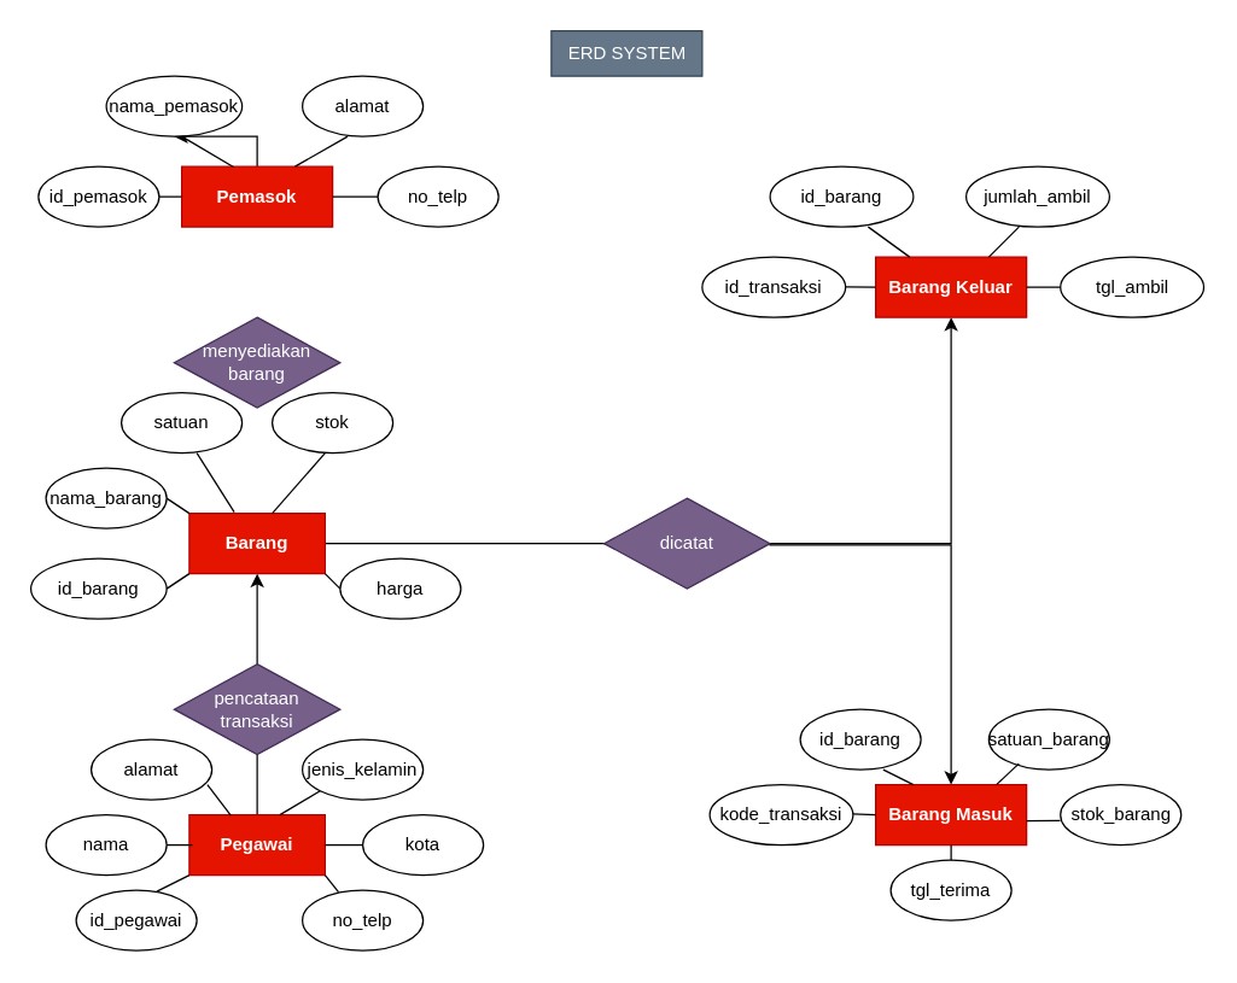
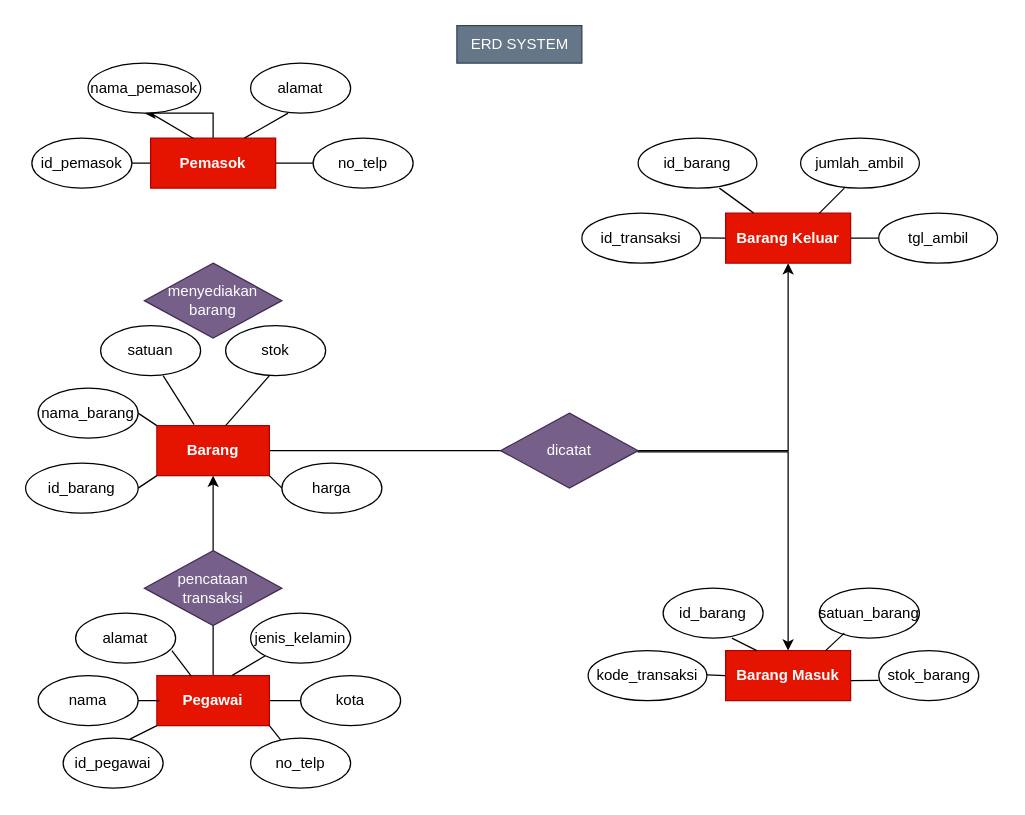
  <mxCell id="0" />
  <mxCell id="1" parent="0" />
  <mxCell id="2" value="ERD SYSTEM" style="text;html=1;align=center;verticalAlign=middle;resizable=0;points=[];autosize=1;strokeColor=#314354;fillColor=#647687;fontColor=#ffffff;" parent="1" vertex="1"><mxGeometry x="365" y="20" width="100" height="30" as="geometry" /></mxCell>
  <mxCell id="3" style="edgeStyle=orthogonalEdgeStyle;rounded=0;orthogonalLoop=1;jettySize=auto;html=1;entryX=0.5;entryY=1;entryDx=0;entryDy=0;" parent="1" source="4" target="6" edge="1"><mxGeometry relative="1" as="geometry" /></mxCell>
  <mxCell id="4" value="&lt;b&gt;Barang&lt;/b&gt;" style="rounded=0;whiteSpace=wrap;html=1;fillColor=#e51400;fontColor=#ffffff;strokeColor=#B20000;" parent="1" vertex="1"><mxGeometry x="125" y="340" width="90" height="40" as="geometry" /></mxCell>
  <mxCell id="5" value="&lt;b&gt;Barang Masuk&lt;/b&gt;" style="rounded=0;whiteSpace=wrap;html=1;fillColor=#e51400;fontColor=#ffffff;strokeColor=#B20000;" parent="1" vertex="1"><mxGeometry x="580" y="520" width="100" height="40" as="geometry" /></mxCell>
  <mxCell id="6" value="&lt;b&gt;Barang Keluar&lt;/b&gt;" style="rounded=0;whiteSpace=wrap;html=1;fillColor=#e51400;fontColor=#ffffff;strokeColor=#B20000;" parent="1" vertex="1"><mxGeometry x="580" y="170" width="100" height="40" as="geometry" /></mxCell>
  <mxCell id="7" style="edgeStyle=orthogonalEdgeStyle;rounded=0;orthogonalLoop=1;jettySize=auto;html=1;entryX=0.5;entryY=1;entryDx=0;entryDy=0;" parent="1" source="8" target="4" edge="1"><mxGeometry relative="1" as="geometry" /></mxCell>
  <mxCell id="8" value="&lt;b&gt;Pegawai&lt;/b&gt;" style="rounded=0;whiteSpace=wrap;html=1;fillColor=#e51400;fontColor=#ffffff;strokeColor=#B20000;" parent="1" vertex="1"><mxGeometry x="125" y="540" width="90" height="40" as="geometry" /></mxCell>
  <mxCell id="9" style="edgeStyle=orthogonalEdgeStyle;rounded=0;orthogonalLoop=1;jettySize=auto;html=1;" parent="1" source="10" target="12" edge="1"><mxGeometry relative="1" as="geometry" /></mxCell>
  <mxCell id="10" value="&lt;b&gt;Pemasok&lt;/b&gt;" style="rounded=0;whiteSpace=wrap;html=1;fillColor=#e51400;fontColor=#ffffff;strokeColor=#B20000;" parent="1" vertex="1"><mxGeometry x="120" y="110" width="100" height="40" as="geometry" /></mxCell>
  <mxCell id="11" value="id_pemasok" style="ellipse;whiteSpace=wrap;html=1;" parent="1" vertex="1"><mxGeometry x="25" y="110" width="80" height="40" as="geometry" /></mxCell>
  <mxCell id="12" value="nama_pemasok" style="ellipse;whiteSpace=wrap;html=1;" parent="1" vertex="1"><mxGeometry x="70" y="50" width="90" height="40" as="geometry" /></mxCell>
  <mxCell id="13" value="alamat" style="ellipse;whiteSpace=wrap;html=1;" parent="1" vertex="1"><mxGeometry x="200" y="50" width="80" height="40" as="geometry" /></mxCell>
  <mxCell id="14" value="no_telp" style="ellipse;whiteSpace=wrap;html=1;" parent="1" vertex="1"><mxGeometry x="250" y="110" width="80" height="40" as="geometry" /></mxCell>
  <mxCell id="15" value="harga" style="ellipse;whiteSpace=wrap;html=1;" parent="1" vertex="1"><mxGeometry x="225" y="370" width="80" height="40" as="geometry" /></mxCell>
  <mxCell id="16" value="stok" style="ellipse;whiteSpace=wrap;html=1;" parent="1" vertex="1"><mxGeometry x="180" y="260" width="80" height="40" as="geometry" /></mxCell>
  <mxCell id="17" value="satuan" style="ellipse;whiteSpace=wrap;html=1;" parent="1" vertex="1"><mxGeometry x="80" y="260" width="80" height="40" as="geometry" /></mxCell>
  <mxCell id="18" value="nama_barang" style="ellipse;whiteSpace=wrap;html=1;" parent="1" vertex="1"><mxGeometry x="30" y="310" width="80" height="40" as="geometry" /></mxCell>
  <mxCell id="19" value="id_barang" style="ellipse;whiteSpace=wrap;html=1;" parent="1" vertex="1"><mxGeometry x="20" y="370" width="90" height="40" as="geometry" /></mxCell>
  <mxCell id="20" value="kota" style="ellipse;whiteSpace=wrap;html=1;" parent="1" vertex="1"><mxGeometry x="240" y="540" width="80" height="40" as="geometry" /></mxCell>
  <mxCell id="21" value="no_telp" style="ellipse;whiteSpace=wrap;html=1;" parent="1" vertex="1"><mxGeometry x="200" y="590" width="80" height="40" as="geometry" /></mxCell>
  <mxCell id="22" value="jenis_kelamin" style="ellipse;whiteSpace=wrap;html=1;" parent="1" vertex="1"><mxGeometry x="200" y="490" width="80" height="40" as="geometry" /></mxCell>
  <mxCell id="23" value="alamat" style="ellipse;whiteSpace=wrap;html=1;" parent="1" vertex="1"><mxGeometry x="60" y="490" width="80" height="40" as="geometry" /></mxCell>
  <mxCell id="24" value="nama" style="ellipse;whiteSpace=wrap;html=1;" parent="1" vertex="1"><mxGeometry x="30" y="540" width="80" height="40" as="geometry" /></mxCell>
  <mxCell id="25" value="id_pegawai" style="ellipse;whiteSpace=wrap;html=1;" parent="1" vertex="1"><mxGeometry x="50" y="590" width="80" height="40" as="geometry" /></mxCell>
- <mxCell id="26" value="tgl_terima" style="ellipse;whiteSpace=wrap;html=1;" parent="1" vertex="1"><mxGeometry x="590" y="570" width="80" height="40" as="geometry" /></mxCell>
  <mxCell id="27" value="stok_barang" style="ellipse;whiteSpace=wrap;html=1;" parent="1" vertex="1"><mxGeometry x="702.5" y="520" width="80" height="40" as="geometry" /></mxCell>
  <mxCell id="28" value="satuan_barang" style="ellipse;whiteSpace=wrap;html=1;" parent="1" vertex="1"><mxGeometry x="655" y="470" width="80" height="40" as="geometry" /></mxCell>
  <mxCell id="29" value="id_barang" style="ellipse;whiteSpace=wrap;html=1;" parent="1" vertex="1"><mxGeometry x="530" y="470" width="80" height="40" as="geometry" /></mxCell>
  <mxCell id="30" value="kode_transaksi" style="ellipse;whiteSpace=wrap;html=1;" parent="1" vertex="1"><mxGeometry x="470" y="520" width="95" height="40" as="geometry" /></mxCell>
  <mxCell id="31" value="id_transaksi" style="ellipse;whiteSpace=wrap;html=1;" parent="1" vertex="1"><mxGeometry x="465" y="170" width="95" height="40" as="geometry" /></mxCell>
  <mxCell id="32" value="id_barang" style="ellipse;whiteSpace=wrap;html=1;" parent="1" vertex="1"><mxGeometry x="510" y="110" width="95" height="40" as="geometry" /></mxCell>
  <mxCell id="33" value="jumlah_ambil" style="ellipse;whiteSpace=wrap;html=1;" parent="1" vertex="1"><mxGeometry x="640" y="110" width="95" height="40" as="geometry" /></mxCell>
  <mxCell id="34" value="tgl_ambil" style="ellipse;whiteSpace=wrap;html=1;" parent="1" vertex="1"><mxGeometry x="702.5" y="170" width="95" height="40" as="geometry" /></mxCell>
  <mxCell id="35" style="edgeStyle=orthogonalEdgeStyle;rounded=0;orthogonalLoop=1;jettySize=auto;html=1;exitX=0.5;exitY=1;exitDx=0;exitDy=0;" parent="1" source="34" target="34" edge="1"><mxGeometry relative="1" as="geometry" /></mxCell>
  <mxCell id="36" value="pencataan&lt;div&gt;transaksi&lt;/div&gt;" style="rhombus;whiteSpace=wrap;html=1;fillColor=#76608a;fontColor=#ffffff;strokeColor=#432D57;" parent="1" vertex="1"><mxGeometry x="115" y="440" width="110" height="60" as="geometry" /></mxCell>
  <mxCell id="37" value="menyediakan&lt;div&gt;barang&lt;/div&gt;" style="rhombus;whiteSpace=wrap;html=1;fillColor=#76608a;fontColor=#ffffff;strokeColor=#432D57;" parent="1" vertex="1"><mxGeometry x="115" y="210" width="110" height="60" as="geometry" /></mxCell>
  <mxCell id="38" style="edgeStyle=orthogonalEdgeStyle;rounded=0;orthogonalLoop=1;jettySize=auto;html=1;entryX=0.5;entryY=0;entryDx=0;entryDy=0;exitX=1;exitY=0.5;exitDx=0;exitDy=0;" parent="1" source="39" target="5" edge="1"><mxGeometry relative="1" as="geometry"><mxPoint x="225" y="360" as="sourcePoint" /><mxPoint x="630" y="510" as="targetPoint" /><Array as="points"><mxPoint x="630" y="361" /></Array></mxGeometry></mxCell>
  <mxCell id="39" value="dicatat" style="rhombus;whiteSpace=wrap;html=1;fillColor=#76608a;fontColor=#ffffff;strokeColor=#432D57;" parent="1" vertex="1"><mxGeometry x="400" y="330" width="110" height="60" as="geometry" /></mxCell>
  <mxCell id="40" value="" style="endArrow=none;html=1;rounded=0;exitX=0.75;exitY=0;exitDx=0;exitDy=0;" parent="1" source="10" edge="1"><mxGeometry width="50" height="50" relative="1" as="geometry"><mxPoint x="180" y="140" as="sourcePoint" /><mxPoint x="230" y="90" as="targetPoint" /></mxGeometry></mxCell>
  <mxCell id="41" value="" style="endArrow=none;html=1;rounded=0;entryX=0;entryY=0.5;entryDx=0;entryDy=0;" parent="1" source="10" target="14" edge="1"><mxGeometry width="50" height="50" relative="1" as="geometry"><mxPoint x="215" y="140" as="sourcePoint" /><mxPoint x="250" y="120" as="targetPoint" /><Array as="points" /></mxGeometry></mxCell>
  <mxCell id="42" value="" style="endArrow=none;html=1;rounded=0;exitX=0.343;exitY=0.007;exitDx=0;exitDy=0;exitPerimeter=0;" parent="1" source="10" edge="1"><mxGeometry width="50" height="50" relative="1" as="geometry"><mxPoint x="85" y="110" as="sourcePoint" /><mxPoint x="120" y="90" as="targetPoint" /></mxGeometry></mxCell>
  <mxCell id="43" value="" style="endArrow=none;html=1;rounded=0;" parent="1" source="10" edge="1"><mxGeometry width="50" height="50" relative="1" as="geometry"><mxPoint x="139" y="150" as="sourcePoint" /><mxPoint x="105" y="130" as="targetPoint" /></mxGeometry></mxCell>
  <mxCell id="44" value="" style="endArrow=none;html=1;rounded=0;exitX=0.611;exitY=0;exitDx=0;exitDy=0;exitPerimeter=0;" parent="1" source="4" edge="1"><mxGeometry width="50" height="50" relative="1" as="geometry"><mxPoint x="180" y="320" as="sourcePoint" /><mxPoint x="215" y="300" as="targetPoint" /></mxGeometry></mxCell>
  <mxCell id="45" value="" style="endArrow=none;html=1;rounded=0;exitX=0.331;exitY=-0.019;exitDx=0;exitDy=0;exitPerimeter=0;" parent="1" source="4" edge="1"><mxGeometry width="50" height="50" relative="1" as="geometry"><mxPoint x="95" y="340" as="sourcePoint" /><mxPoint x="130" y="300" as="targetPoint" /></mxGeometry></mxCell>
  <mxCell id="46" value="" style="endArrow=none;html=1;rounded=0;exitX=0;exitY=0;exitDx=0;exitDy=0;" parent="1" source="4" edge="1"><mxGeometry width="50" height="50" relative="1" as="geometry"><mxPoint x="75" y="370" as="sourcePoint" /><mxPoint x="110" y="330" as="targetPoint" /></mxGeometry></mxCell>
  <mxCell id="47" value="" style="endArrow=none;html=1;rounded=0;exitX=1;exitY=1;exitDx=0;exitDy=0;" parent="1" source="4" edge="1"><mxGeometry width="50" height="50" relative="1" as="geometry"><mxPoint x="190" y="430" as="sourcePoint" /><mxPoint x="225" y="390" as="targetPoint" /></mxGeometry></mxCell>
  <mxCell id="48" value="" style="endArrow=none;html=1;rounded=0;exitX=1;exitY=0.5;exitDx=0;exitDy=0;" parent="1" source="19" edge="1"><mxGeometry width="50" height="50" relative="1" as="geometry"><mxPoint x="90" y="420" as="sourcePoint" /><mxPoint x="125" y="380" as="targetPoint" /></mxGeometry></mxCell>
  <mxCell id="49" value="" style="endArrow=none;html=1;rounded=0;exitX=0.611;exitY=0;exitDx=0;exitDy=0;exitPerimeter=0;entryX=0;entryY=1;entryDx=0;entryDy=0;" parent="1" target="22" edge="1"><mxGeometry width="50" height="50" relative="1" as="geometry"><mxPoint x="185" y="540" as="sourcePoint" /><mxPoint x="220" y="500" as="targetPoint" /></mxGeometry></mxCell>
  <mxCell id="50" value="" style="endArrow=none;html=1;rounded=0;exitX=1;exitY=0.5;exitDx=0;exitDy=0;entryX=0;entryY=1;entryDx=0;entryDy=0;" parent="1" source="8" edge="1"><mxGeometry width="50" height="50" relative="1" as="geometry"><mxPoint x="213" y="576" as="sourcePoint" /><mxPoint x="240" y="560" as="targetPoint" /></mxGeometry></mxCell>
  <mxCell id="51" value="" style="endArrow=none;html=1;rounded=0;exitX=1;exitY=0.5;exitDx=0;exitDy=0;entryX=0.299;entryY=0.032;entryDx=0;entryDy=0;entryPerimeter=0;" parent="1" target="21" edge="1"><mxGeometry width="50" height="50" relative="1" as="geometry"><mxPoint x="215" y="580" as="sourcePoint" /><mxPoint x="240" y="580" as="targetPoint" /></mxGeometry></mxCell>
  <mxCell id="52" value="" style="endArrow=none;html=1;rounded=0;exitX=0.668;exitY=0.02;exitDx=0;exitDy=0;exitPerimeter=0;entryX=0;entryY=1;entryDx=0;entryDy=0;" parent="1" source="25" edge="1"><mxGeometry width="50" height="50" relative="1" as="geometry"><mxPoint x="98" y="596" as="sourcePoint" /><mxPoint x="125" y="580" as="targetPoint" /></mxGeometry></mxCell>
  <mxCell id="53" value="" style="endArrow=none;html=1;rounded=0;exitX=1;exitY=0.5;exitDx=0;exitDy=0;entryX=0;entryY=1;entryDx=0;entryDy=0;" parent="1" source="24" edge="1"><mxGeometry width="50" height="50" relative="1" as="geometry"><mxPoint x="105" y="571" as="sourcePoint" /><mxPoint x="127" y="560" as="targetPoint" /></mxGeometry></mxCell>
  <mxCell id="54" value="" style="endArrow=none;html=1;rounded=0;exitX=0.306;exitY=0.008;exitDx=0;exitDy=0;exitPerimeter=0;entryX=0;entryY=1;entryDx=0;entryDy=0;" parent="1" source="8" edge="1"><mxGeometry width="50" height="50" relative="1" as="geometry"><mxPoint x="110" y="536" as="sourcePoint" /><mxPoint x="137" y="520" as="targetPoint" /></mxGeometry></mxCell>
  <mxCell id="55" value="" style="endArrow=none;html=1;rounded=0;exitX=0.75;exitY=0;exitDx=0;exitDy=0;" parent="1" source="6" edge="1"><mxGeometry width="50" height="50" relative="1" as="geometry"><mxPoint x="640" y="190" as="sourcePoint" /><mxPoint x="675" y="150" as="targetPoint" /></mxGeometry></mxCell>
  <mxCell id="56" value="" style="endArrow=none;html=1;rounded=0;" parent="1" source="6" edge="1"><mxGeometry width="50" height="50" relative="1" as="geometry"><mxPoint x="555" y="170" as="sourcePoint" /><mxPoint x="575" y="150" as="targetPoint" /></mxGeometry></mxCell>
  <mxCell id="57" value="" style="endArrow=none;html=1;rounded=0;exitX=1;exitY=0.5;exitDx=0;exitDy=0;" parent="1" source="6" edge="1"><mxGeometry width="50" height="50" relative="1" as="geometry"><mxPoint x="682.5" y="210" as="sourcePoint" /><mxPoint x="702.5" y="190" as="targetPoint" /></mxGeometry></mxCell>
  <mxCell id="58" value="" style="endArrow=none;html=1;rounded=0;exitX=1;exitY=0.5;exitDx=0;exitDy=0;entryX=0;entryY=0.5;entryDx=0;entryDy=0;" parent="1" target="6" edge="1"><mxGeometry width="50" height="50" relative="1" as="geometry"><mxPoint x="560" y="189.72" as="sourcePoint" /><mxPoint x="570" y="190" as="targetPoint" /></mxGeometry></mxCell>
  <mxCell id="59" value="" style="endArrow=none;html=1;rounded=0;exitX=0.75;exitY=0;exitDx=0;exitDy=0;entryX=0.249;entryY=0.9;entryDx=0;entryDy=0;entryPerimeter=0;" parent="1" target="28" edge="1"><mxGeometry width="50" height="50" relative="1" as="geometry"><mxPoint x="660" y="520" as="sourcePoint" /><mxPoint x="680" y="500" as="targetPoint" /></mxGeometry></mxCell>
  <mxCell id="60" value="" style="endArrow=none;html=1;rounded=0;exitX=0.25;exitY=0;exitDx=0;exitDy=0;entryX=0.249;entryY=0.9;entryDx=0;entryDy=0;entryPerimeter=0;" parent="1" source="5" edge="1"><mxGeometry width="50" height="50" relative="1" as="geometry"><mxPoint x="570" y="524" as="sourcePoint" /><mxPoint x="585" y="510" as="targetPoint" /></mxGeometry></mxCell>
  <mxCell id="61" value="" style="endArrow=none;html=1;rounded=0;exitX=0.75;exitY=0;exitDx=0;exitDy=0;entryX=-0.002;entryY=0.594;entryDx=0;entryDy=0;entryPerimeter=0;" parent="1" target="27" edge="1"><mxGeometry width="50" height="50" relative="1" as="geometry"><mxPoint x="680" y="544" as="sourcePoint" /><mxPoint x="700" y="530" as="targetPoint" /></mxGeometry></mxCell>
  <mxCell id="62" value="" style="endArrow=none;html=1;rounded=0;exitX=0.75;exitY=0;exitDx=0;exitDy=0;" parent="1" edge="1"><mxGeometry width="50" height="50" relative="1" as="geometry"><mxPoint x="565" y="539.44" as="sourcePoint" /><mxPoint x="580" y="540" as="targetPoint" /></mxGeometry></mxCell>
- <mxCell id="63" value="" style="endArrow=none;html=1;rounded=0;exitX=0.5;exitY=0;exitDx=0;exitDy=0;" parent="1" source="26" target="5" edge="1"><mxGeometry width="50" height="50" relative="1" as="geometry"><mxPoint x="640" y="570" as="sourcePoint" /><mxPoint x="662" y="570" as="targetPoint" /></mxGeometry></mxCell>
